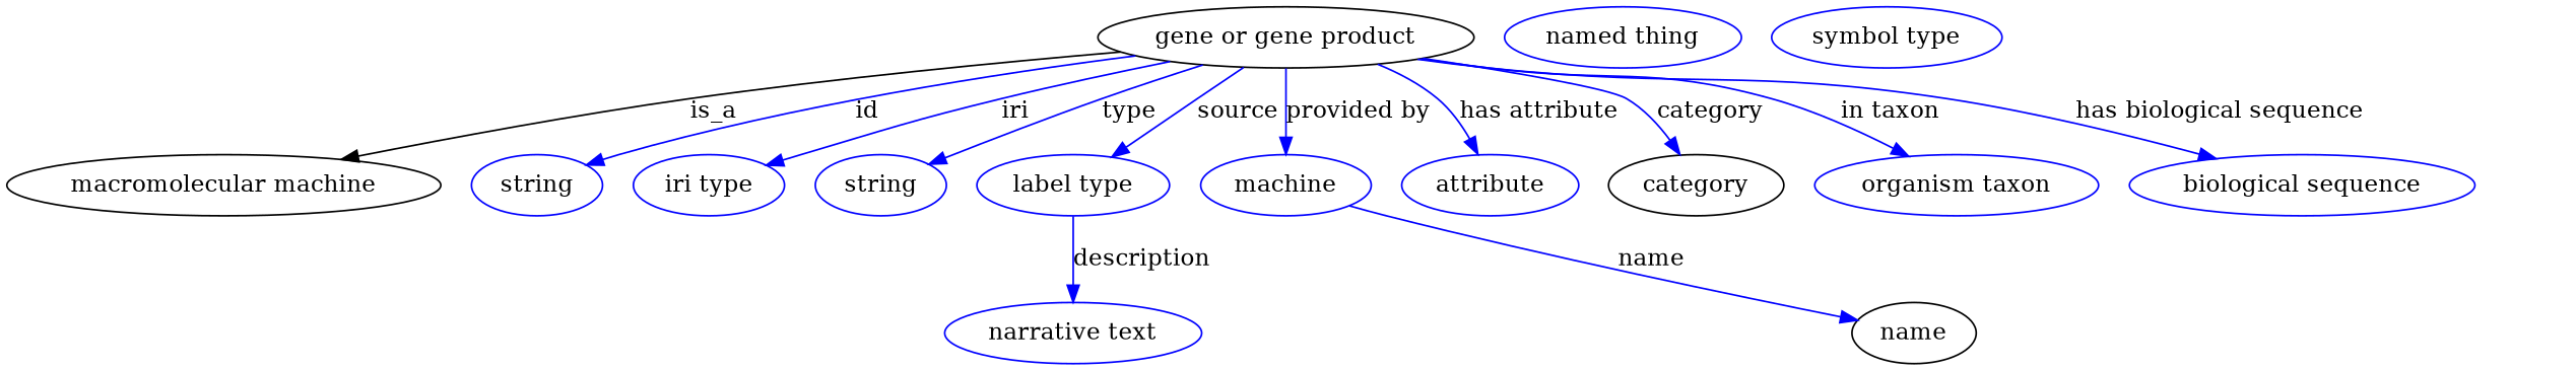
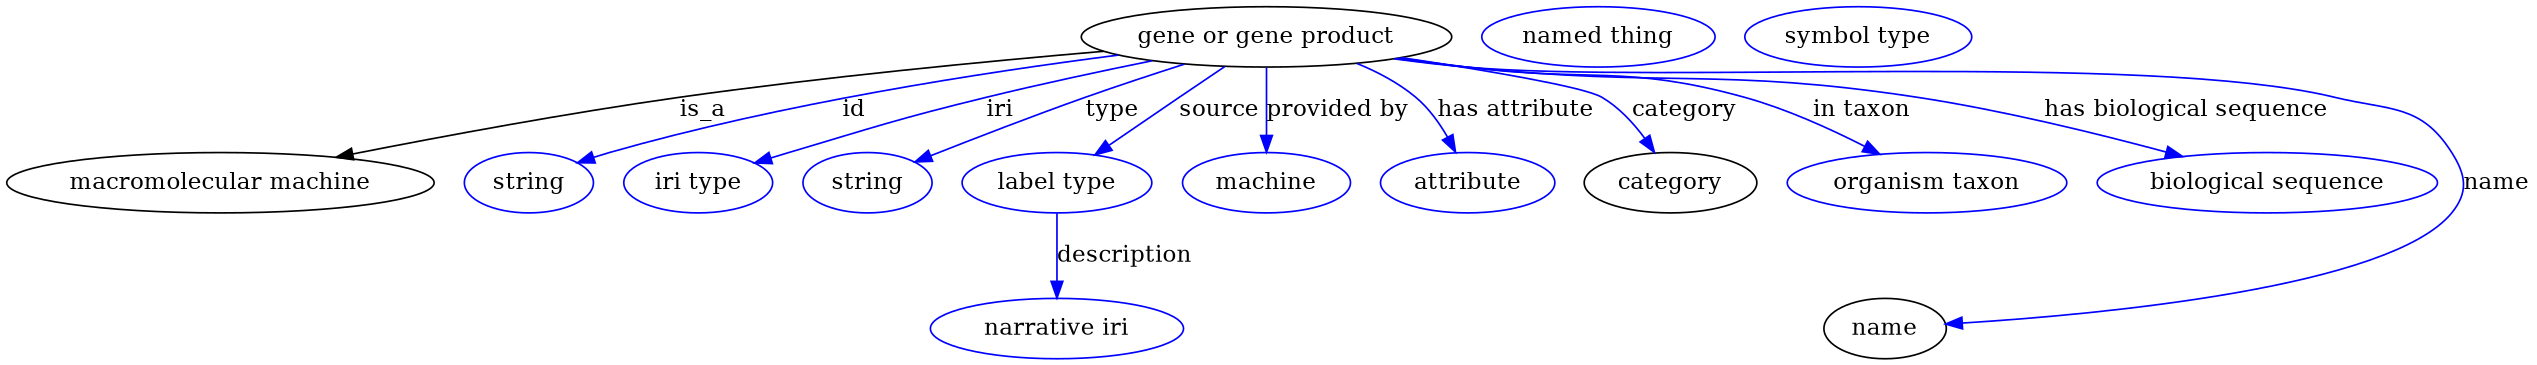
  digraph {
    node [color=blue]
    edge [color=blue style=solid]
    n1 [height=0.5 label="gene or gene product" width=2.3651 color=""]
    "macromolecular machine" [height=0.5 width=2.8164 color=""]
    n3 [height=0.5 label=string width=0.84854]
    n4 [height=0.5 label="iri type" width=1.011]
    n5 [height=0.5 label=string width=0.84854]
    n6 [height=0.5 label="label type" width=1.2638]
    n7 [height=0.5 label=machine width=0.83048]
    n8 [height=0.5 label=attribute width=1.1193]
    category [height=0.5 width=1.1374 color=""]
    n10 [height=0.5 label="organism taxon" width=1.8234]
    n11 [height=0.5 label="biological sequence" width=2.2387]
    name [height=0.5 width=0.84854 color=""]
-   n13 [height=0.5 label="narrative text" width=1.6068]
+   n13 [height=0.5 label="narrative iri" width=1.6068]
    n14 [height=0.5 label="named thing" width=1.5346]
    n15 [height=0.5 label="symbol type" width=1.5165]
    n1 -> "macromolecular machine" [label=is_a color="" style=""]
    n1 -> n3 [label=id]
    n1 -> n4 [label=iri]
    n1 -> n5 [label=type]
    n1 -> n6 [label=source]
    n1 -> n7 [label="provided by"]
    n1 -> n8 [label="has attribute"]
    n1 -> category [label=category]
    n1 -> n10 [label="in taxon"]
    n1 -> n11 [label="has biological sequence"]
-   n7 -> name [label=name]
+   n1 -> name [label=name]
    n6 -> n13 [label=description]
  }
